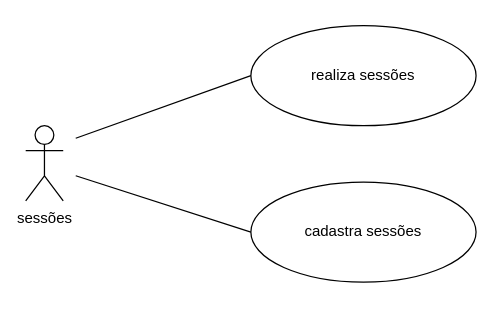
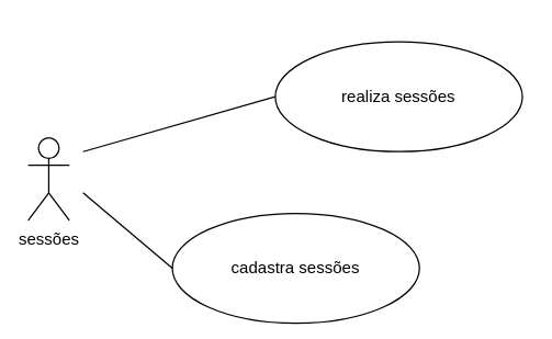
  <mxCell id="0" />
  <mxCell id="1" parent="0" />
  <mxCell id="2" value="&lt;div&gt;sessões&lt;/div&gt;&lt;div&gt;&lt;br&gt;&lt;/div&gt;" style="shape=umlActor;verticalLabelPosition=bottom;verticalAlign=top;html=1;outlineConnect=0;" vertex="1" parent="1"><mxGeometry x="20" y="100" width="30" height="60" as="geometry" /></mxCell>
- <mxCell id="3" value="&lt;div&gt;&lt;br&gt;&lt;/div&gt;&lt;div&gt;&lt;span style=&quot;background-color: initial;&quot;&gt;realiza sessões&lt;/span&gt;&lt;/div&gt;&lt;div&gt;&lt;br&gt;&lt;/div&gt;" style="ellipse;whiteSpace=wrap;html=1;" vertex="1" parent="1"><mxGeometry x="200" y="20" width="180" height="80" as="geometry" /></mxCell>
- <mxCell id="4" value="&lt;div&gt;&lt;br&gt;&lt;/div&gt;cadastra sessões&lt;div&gt;&lt;br&gt;&lt;/div&gt;" style="ellipse;whiteSpace=wrap;html=1;" vertex="1" parent="1"><mxGeometry x="200" y="145" width="180" height="80" as="geometry" /></mxCell>
+ <mxCell id="3" value="&lt;div&gt;&lt;br&gt;&lt;/div&gt;&lt;div&gt;&lt;span style=&quot;background-color: initial;&quot;&gt;realiza sessões&lt;/span&gt;&lt;/div&gt;&lt;div&gt;&lt;br&gt;&lt;/div&gt;" style="ellipse;whiteSpace=wrap;html=1;" vertex="1" parent="1"><mxGeometry x="200" y="30" width="180" height="80" as="geometry" /></mxCell>
+ <mxCell id="4" value="&lt;div&gt;&lt;br&gt;&lt;/div&gt;cadastra sessões&lt;div&gt;&lt;br&gt;&lt;/div&gt;" style="ellipse;whiteSpace=wrap;html=1;" vertex="1" parent="1"><mxGeometry x="125" y="155" width="180" height="80" as="geometry" /></mxCell>
  <mxCell id="5" value="" style="endArrow=none;html=1;rounded=0;entryX=0;entryY=0.5;entryDx=0;entryDy=0;" edge="1" parent="1" target="3"><mxGeometry width="50" height="50" relative="1" as="geometry"><mxPoint x="60" y="110" as="sourcePoint" /><mxPoint x="620" y="150" as="targetPoint" /></mxGeometry></mxCell>
  <mxCell id="6" value="" style="endArrow=none;html=1;rounded=0;exitX=0;exitY=0.5;exitDx=0;exitDy=0;" edge="1" parent="1" source="4"><mxGeometry width="50" height="50" relative="1" as="geometry"><mxPoint x="570" y="200" as="sourcePoint" /><mxPoint x="60" y="140" as="targetPoint" /></mxGeometry></mxCell>
